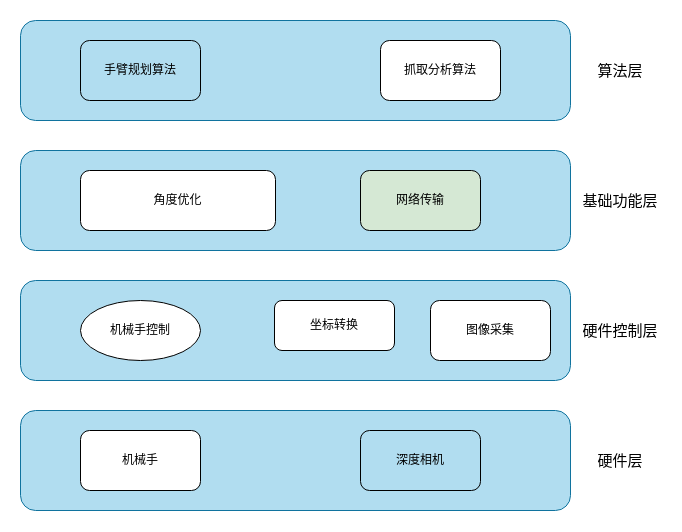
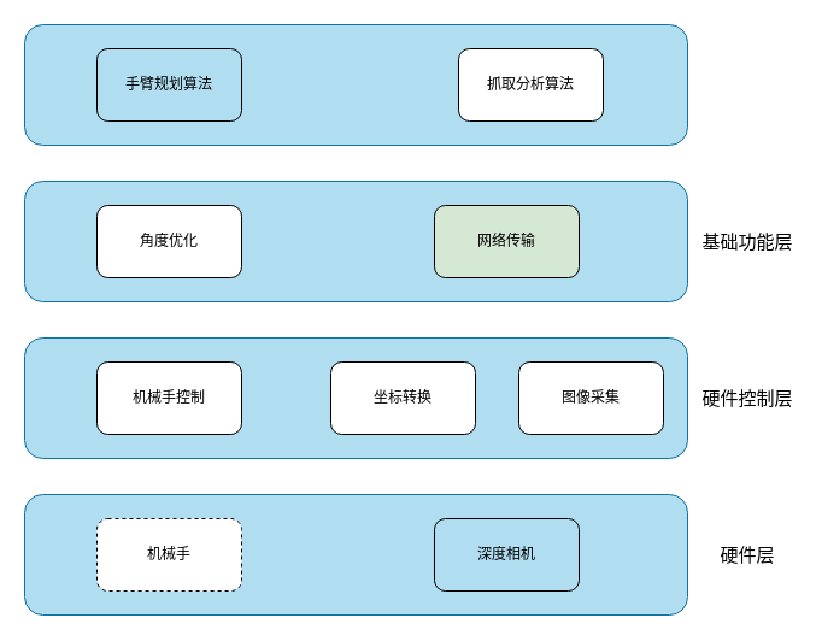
  <mxCell id="0" />
  <mxCell id="1" parent="0" />
  <mxCell id="2" value="" style="rounded=1;whiteSpace=wrap;html=1;fillColor=#b1ddf0;strokeColor=#10739e;" vertex="1" parent="1"><mxGeometry x="20" y="280" width="550" height="100" as="geometry" /></mxCell>
  <mxCell id="3" value="" style="rounded=1;whiteSpace=wrap;html=1;fillColor=#b1ddf0;strokeColor=#10739e;" vertex="1" parent="1"><mxGeometry x="20" y="20" width="550" height="100" as="geometry" /></mxCell>
- <mxCell id="4" value="坐标转换" style="rounded=1;whiteSpace=wrap;html=1;" vertex="1" parent="1"><mxGeometry x="274" y="300" width="120" height="50" as="geometry" /></mxCell>
+ <mxCell id="4" value="坐标转换" style="rounded=1;whiteSpace=wrap;html=1;" vertex="1" parent="1"><mxGeometry x="274" y="300" width="120" height="60" as="geometry" /></mxCell>
  <mxCell id="5" value="图像采集" style="rounded=1;whiteSpace=wrap;html=1;" vertex="1" parent="1"><mxGeometry x="430" y="300" width="120" height="60" as="geometry" /></mxCell>
  <mxCell id="6" value="手臂规划算法" style="rounded=1;whiteSpace=wrap;html=1;fillColor=#b1ddf0;" vertex="1" parent="1"><mxGeometry x="80" y="40" width="120" height="60" as="geometry" /></mxCell>
  <mxCell id="7" value="抓取分析算法" style="rounded=1;whiteSpace=wrap;html=1;" vertex="1" parent="1"><mxGeometry x="380" y="40" width="120" height="60" as="geometry" /></mxCell>
- <mxCell id="8" value="&lt;font style=&quot;font-size: 15px&quot;&gt;算法层&lt;/font&gt;" style="text;html=1;strokeColor=none;fillColor=none;align=center;verticalAlign=middle;whiteSpace=wrap;rounded=0;" vertex="1" parent="1"><mxGeometry x="580" y="40" width="80" height="60" as="geometry" /></mxCell>
  <mxCell id="9" value="" style="rounded=1;whiteSpace=wrap;html=1;fillColor=#b1ddf0;strokeColor=#10739e;" vertex="1" parent="1"><mxGeometry x="20" y="150" width="550" height="100" as="geometry" /></mxCell>
- <mxCell id="10" value="角度优化" style="rounded=1;whiteSpace=wrap;html=1;" vertex="1" parent="1"><mxGeometry x="80" y="170" width="195" height="60" as="geometry" /></mxCell>
+ <mxCell id="10" value="角度优化" style="rounded=1;whiteSpace=wrap;html=1;" vertex="1" parent="1"><mxGeometry x="80" y="170" width="120" height="60" as="geometry" /></mxCell>
  <mxCell id="11" value="网络传输" style="rounded=1;whiteSpace=wrap;html=1;fillColor=#d5e8d4;" vertex="1" parent="1"><mxGeometry x="360" y="170" width="120" height="60" as="geometry" /></mxCell>
  <mxCell id="12" value="&lt;font style=&quot;font-size: 15px&quot;&gt;基础功能层&lt;/font&gt;" style="text;html=1;strokeColor=none;fillColor=none;align=center;verticalAlign=middle;whiteSpace=wrap;rounded=0;" vertex="1" parent="1"><mxGeometry x="580" y="170" width="80" height="60" as="geometry" /></mxCell>
- <mxCell id="13" value="机械手控制" style="ellipse;whiteSpace=wrap;html=1;" vertex="1" parent="1"><mxGeometry x="80" y="300" width="120" height="60" as="geometry" /></mxCell>
+ <mxCell id="13" value="机械手控制" style="rounded=1;whiteSpace=wrap;html=1;" vertex="1" parent="1"><mxGeometry x="80" y="300" width="120" height="60" as="geometry" /></mxCell>
  <mxCell id="14" value="&lt;font style=&quot;font-size: 15px&quot;&gt;硬件控制层&lt;/font&gt;" style="text;html=1;strokeColor=none;fillColor=none;align=center;verticalAlign=middle;whiteSpace=wrap;rounded=0;" vertex="1" parent="1"><mxGeometry x="580" y="300" width="80" height="60" as="geometry" /></mxCell>
  <mxCell id="15" value="" style="rounded=1;whiteSpace=wrap;html=1;fillColor=#b1ddf0;strokeColor=#10739e;" vertex="1" parent="1"><mxGeometry x="20" y="410" width="550" height="100" as="geometry" /></mxCell>
- <mxCell id="16" value="机械手" style="rounded=1;whiteSpace=wrap;html=1;" vertex="1" parent="1"><mxGeometry x="80" y="430" width="120" height="60" as="geometry" /></mxCell>
+ <mxCell id="16" value="机械手" style="rounded=1;whiteSpace=wrap;html=1;dashed=1;" vertex="1" parent="1"><mxGeometry x="80" y="430" width="120" height="60" as="geometry" /></mxCell>
  <mxCell id="17" value="深度相机" style="rounded=1;whiteSpace=wrap;html=1;fillColor=#b1ddf0;" vertex="1" parent="1"><mxGeometry x="360" y="430" width="120" height="60" as="geometry" /></mxCell>
  <mxCell id="18" value="&lt;font style=&quot;font-size: 15px&quot;&gt;硬件层&lt;/font&gt;" style="text;html=1;strokeColor=none;fillColor=none;align=center;verticalAlign=middle;whiteSpace=wrap;rounded=0;" vertex="1" parent="1"><mxGeometry x="580" y="430" width="80" height="60" as="geometry" /></mxCell>
